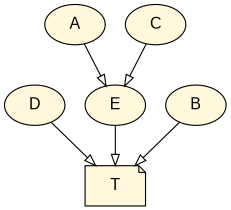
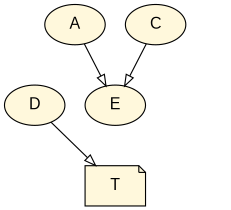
  digraph {
    fontname="Liberation Sans"
    node [fillcolor=cornsilk fontname="Liberation Sans" shape=ellipse style=filled]
    edge [arrowhead=onormal fontname="Liberation Sans"]
    n1 [label=D]
    n2 [label=T shape=note]
    n3 [label=A]
    n4 [label=E]
-   n5 [label=B]
    n6 [label=C]
    n1 -> n2
    n3 -> n4
-   n4 -> n2
-   n5 -> n2
    n6 -> n4
  }
